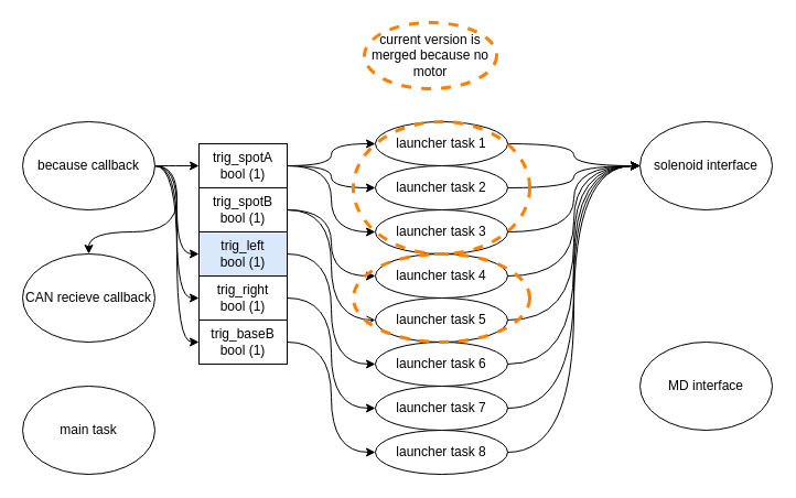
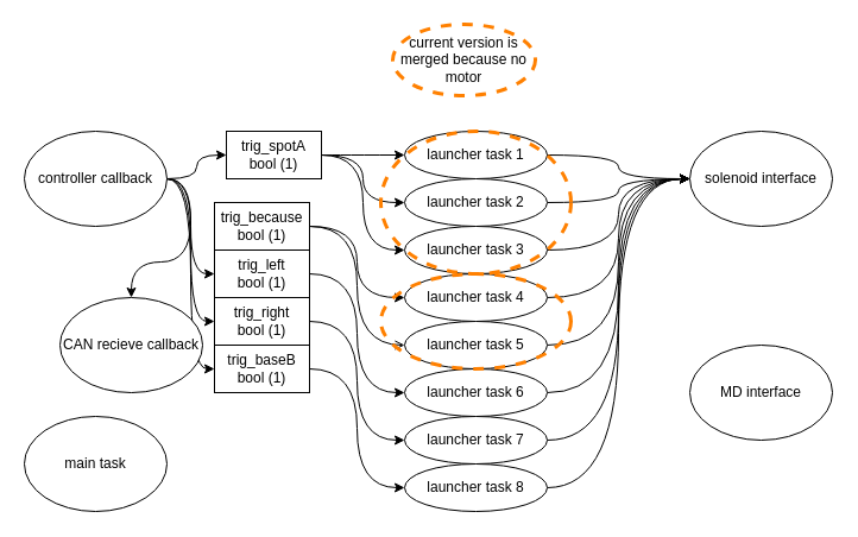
  <mxCell id="0" />
  <mxCell id="1" parent="0" />
  <mxCell id="2" value="main task" style="ellipse;whiteSpace=wrap;html=1;" vertex="1" parent="1"><mxGeometry x="20" y="350" width="120" height="80" as="geometry" /></mxCell>
  <mxCell id="3" style="edgeStyle=orthogonalEdgeStyle;curved=1;rounded=0;orthogonalLoop=1;jettySize=auto;html=1;exitX=1;exitY=0.5;exitDx=0;exitDy=0;entryX=0;entryY=0.5;entryDx=0;entryDy=0;" edge="1" parent="1" source="8" target="29"><mxGeometry relative="1" as="geometry" /></mxCell>
  <mxCell id="4" style="edgeStyle=orthogonalEdgeStyle;curved=1;rounded=0;orthogonalLoop=1;jettySize=auto;html=1;exitX=1;exitY=0.5;exitDx=0;exitDy=0;" edge="1" parent="1" source="8" target="9"><mxGeometry relative="1" as="geometry" /></mxCell>
  <mxCell id="5" style="edgeStyle=orthogonalEdgeStyle;curved=1;rounded=0;orthogonalLoop=1;jettySize=auto;html=1;exitX=1;exitY=0.5;exitDx=0;exitDy=0;entryX=0;entryY=0.5;entryDx=0;entryDy=0;" edge="1" parent="1" source="8" target="34"><mxGeometry relative="1" as="geometry" /></mxCell>
  <mxCell id="6" style="edgeStyle=orthogonalEdgeStyle;curved=1;rounded=0;orthogonalLoop=1;jettySize=auto;html=1;exitX=1;exitY=0.5;exitDx=0;exitDy=0;entryX=0;entryY=0.5;entryDx=0;entryDy=0;" edge="1" parent="1" source="8" target="36"><mxGeometry relative="1" as="geometry" /></mxCell>
  <mxCell id="7" style="edgeStyle=orthogonalEdgeStyle;curved=1;rounded=0;orthogonalLoop=1;jettySize=auto;html=1;entryX=0;entryY=0.5;entryDx=0;entryDy=0;" edge="1" parent="1" source="8" target="38"><mxGeometry relative="1" as="geometry" /></mxCell>
- <mxCell id="8" value="because callback" style="ellipse;whiteSpace=wrap;html=1;" vertex="1" parent="1"><mxGeometry x="20" y="110" width="120" height="80" as="geometry" /></mxCell>
- <mxCell id="9" value="CAN recieve callback" style="ellipse;whiteSpace=wrap;html=1;" vertex="1" parent="1"><mxGeometry x="20" y="230" width="120" height="80" as="geometry" /></mxCell>
+ <mxCell id="8" value="controller callback" style="ellipse;whiteSpace=wrap;html=1;" vertex="1" parent="1"><mxGeometry x="20" y="110" width="120" height="80" as="geometry" /></mxCell>
+ <mxCell id="9" value="CAN recieve callback" style="ellipse;whiteSpace=wrap;html=1;" vertex="1" parent="1"><mxGeometry x="50" y="250" width="120" height="80" as="geometry" /></mxCell>
  <mxCell id="10" style="edgeStyle=orthogonalEdgeStyle;curved=1;rounded=0;orthogonalLoop=1;jettySize=auto;html=1;exitX=1;exitY=0.5;exitDx=0;exitDy=0;entryX=0;entryY=0.5;entryDx=0;entryDy=0;" edge="1" parent="1" source="11" target="24"><mxGeometry relative="1" as="geometry" /></mxCell>
  <mxCell id="11" value="launcher task 1" style="ellipse;whiteSpace=wrap;html=1;" vertex="1" parent="1"><mxGeometry x="340" y="110" width="120" height="40" as="geometry" /></mxCell>
  <mxCell id="12" style="edgeStyle=orthogonalEdgeStyle;curved=1;rounded=0;orthogonalLoop=1;jettySize=auto;html=1;exitX=1;exitY=0.5;exitDx=0;exitDy=0;" edge="1" parent="1" source="13"><mxGeometry relative="1" as="geometry"><mxPoint x="580" y="150" as="targetPoint" /></mxGeometry></mxCell>
  <mxCell id="13" value="launcher task 2&lt;span style=&quot;color: rgba(0, 0, 0, 0); font-family: monospace; font-size: 0px; text-align: start;&quot;&gt;%3CmxGraphModel%3E%3Croot%3E%3CmxCell%20id%3D%220%22%2F%3E%3CmxCell%20id%3D%221%22%20parent%3D%220%22%2F%3E%3CmxCell%20id%3D%222%22%20value%3D%22launcher%20task%201%22%20style%3D%22ellipse%3BwhiteSpace%3Dwrap%3Bhtml%3D1%3B%22%20vertex%3D%221%22%20parent%3D%221%22%3E%3CmxGeometry%20x%3D%22390%22%20y%3D%22280%22%20width%3D%22120%22%20height%3D%2240%22%20as%3D%22geometry%22%2F%3E%3C%2FmxCell%3E%3C%2Froot%3E%3C%2FmxGraphModel%3E&lt;/span&gt;" style="ellipse;whiteSpace=wrap;html=1;" vertex="1" parent="1"><mxGeometry x="340" y="150" width="120" height="40" as="geometry" /></mxCell>
  <mxCell id="14" style="edgeStyle=orthogonalEdgeStyle;curved=1;rounded=0;orthogonalLoop=1;jettySize=auto;html=1;exitX=1;exitY=0.5;exitDx=0;exitDy=0;entryX=0;entryY=0.5;entryDx=0;entryDy=0;" edge="1" parent="1" source="15" target="24"><mxGeometry relative="1" as="geometry" /></mxCell>
  <mxCell id="15" value="launcher task 3" style="ellipse;whiteSpace=wrap;html=1;" vertex="1" parent="1"><mxGeometry x="340" y="190" width="120" height="40" as="geometry" /></mxCell>
  <mxCell id="16" style="edgeStyle=orthogonalEdgeStyle;curved=1;rounded=0;orthogonalLoop=1;jettySize=auto;html=1;exitX=1;exitY=0.5;exitDx=0;exitDy=0;entryX=0;entryY=0.5;entryDx=0;entryDy=0;" edge="1" parent="1" source="17" target="24"><mxGeometry relative="1" as="geometry" /></mxCell>
  <mxCell id="17" value="launcher task 4" style="ellipse;whiteSpace=wrap;html=1;" vertex="1" parent="1"><mxGeometry x="340" y="230" width="120" height="40" as="geometry" /></mxCell>
  <mxCell id="18" style="edgeStyle=orthogonalEdgeStyle;curved=1;rounded=0;orthogonalLoop=1;jettySize=auto;html=1;entryX=0;entryY=0.5;entryDx=0;entryDy=0;" edge="1" parent="1" source="19" target="24"><mxGeometry relative="1" as="geometry" /></mxCell>
  <mxCell id="19" value="launcher task 6" style="ellipse;whiteSpace=wrap;html=1;" vertex="1" parent="1"><mxGeometry x="340" y="310" width="120" height="40" as="geometry" /></mxCell>
  <mxCell id="20" style="edgeStyle=orthogonalEdgeStyle;curved=1;rounded=0;orthogonalLoop=1;jettySize=auto;html=1;entryX=0;entryY=0.5;entryDx=0;entryDy=0;" edge="1" parent="1" source="21" target="24"><mxGeometry relative="1" as="geometry" /></mxCell>
  <mxCell id="21" value="launcher task 7" style="ellipse;whiteSpace=wrap;html=1;" vertex="1" parent="1"><mxGeometry x="340" y="350" width="120" height="40" as="geometry" /></mxCell>
  <mxCell id="22" style="edgeStyle=orthogonalEdgeStyle;curved=1;rounded=0;orthogonalLoop=1;jettySize=auto;html=1;exitX=1;exitY=0.5;exitDx=0;exitDy=0;entryX=0;entryY=0.5;entryDx=0;entryDy=0;" edge="1" parent="1" source="23" target="24"><mxGeometry relative="1" as="geometry" /></mxCell>
  <mxCell id="23" value="launcher task 5" style="ellipse;whiteSpace=wrap;html=1;" vertex="1" parent="1"><mxGeometry x="340" y="270" width="120" height="40" as="geometry" /></mxCell>
  <mxCell id="24" value="solenoid interface" style="ellipse;whiteSpace=wrap;html=1;" vertex="1" parent="1"><mxGeometry x="580" y="110" width="120" height="80" as="geometry" /></mxCell>
- <mxCell id="25" value="MD interface" style="ellipse;whiteSpace=wrap;html=1;" vertex="1" parent="1"><mxGeometry x="580" y="310" width="120" height="80" as="geometry" /></mxCell>
+ <mxCell id="25" value="MD interface" style="ellipse;whiteSpace=wrap;html=1;" vertex="1" parent="1"><mxGeometry x="580" y="290" width="120" height="80" as="geometry" /></mxCell>
  <mxCell id="26" style="edgeStyle=orthogonalEdgeStyle;curved=1;rounded=0;orthogonalLoop=1;jettySize=auto;html=1;exitX=1;exitY=0.5;exitDx=0;exitDy=0;" edge="1" parent="1" source="29" target="11"><mxGeometry relative="1" as="geometry" /></mxCell>
  <mxCell id="27" style="edgeStyle=orthogonalEdgeStyle;curved=1;rounded=0;orthogonalLoop=1;jettySize=auto;html=1;exitX=1;exitY=0.5;exitDx=0;exitDy=0;entryX=0;entryY=0.5;entryDx=0;entryDy=0;" edge="1" parent="1" source="29" target="13"><mxGeometry relative="1" as="geometry" /></mxCell>
  <mxCell id="28" style="edgeStyle=orthogonalEdgeStyle;curved=1;rounded=0;orthogonalLoop=1;jettySize=auto;html=1;exitX=1;exitY=0.5;exitDx=0;exitDy=0;entryX=0;entryY=0.5;entryDx=0;entryDy=0;" edge="1" parent="1" source="29" target="15"><mxGeometry relative="1" as="geometry" /></mxCell>
- <mxCell id="29" value="trig_spotA&lt;br&gt;bool (1)" style="rounded=0;whiteSpace=wrap;html=1;" vertex="1" parent="1"><mxGeometry x="180" y="130" width="80" height="40" as="geometry" /></mxCell>
+ <mxCell id="29" value="trig_spotA&lt;br&gt;bool (1)" style="rounded=0;whiteSpace=wrap;html=1;" vertex="1" parent="1"><mxGeometry x="190" y="110" width="80" height="40" as="geometry" /></mxCell>
  <mxCell id="30" style="edgeStyle=orthogonalEdgeStyle;curved=1;rounded=0;orthogonalLoop=1;jettySize=auto;html=1;exitX=1;exitY=0.5;exitDx=0;exitDy=0;entryX=0;entryY=0.5;entryDx=0;entryDy=0;" edge="1" parent="1" source="32" target="17"><mxGeometry relative="1" as="geometry" /></mxCell>
  <mxCell id="31" style="edgeStyle=orthogonalEdgeStyle;curved=1;rounded=0;orthogonalLoop=1;jettySize=auto;html=1;exitX=1;exitY=0.5;exitDx=0;exitDy=0;entryX=0;entryY=0.5;entryDx=0;entryDy=0;endArrow=open;" edge="1" parent="1" source="32" target="23"><mxGeometry relative="1" as="geometry" /></mxCell>
- <mxCell id="32" value="trig_spotB&lt;br&gt;bool (1)" style="rounded=0;whiteSpace=wrap;html=1;" vertex="1" parent="1"><mxGeometry x="180" y="170" width="80" height="40" as="geometry" /></mxCell>
+ <mxCell id="32" value="trig_because&lt;br&gt;bool (1)" style="rounded=0;whiteSpace=wrap;html=1;" vertex="1" parent="1"><mxGeometry x="180" y="170" width="80" height="40" as="geometry" /></mxCell>
  <mxCell id="33" style="edgeStyle=orthogonalEdgeStyle;curved=1;rounded=0;orthogonalLoop=1;jettySize=auto;html=1;exitX=1;exitY=0.5;exitDx=0;exitDy=0;entryX=0;entryY=0.5;entryDx=0;entryDy=0;" edge="1" parent="1" source="34" target="19"><mxGeometry relative="1" as="geometry" /></mxCell>
- <mxCell id="34" value="trig_left&lt;br&gt;bool (1)" style="rounded=0;whiteSpace=wrap;html=1;fillColor=#dae8fc;" vertex="1" parent="1"><mxGeometry x="180" y="210" width="80" height="40" as="geometry" /></mxCell>
+ <mxCell id="34" value="trig_left&lt;br&gt;bool (1)" style="rounded=0;whiteSpace=wrap;html=1;" vertex="1" parent="1"><mxGeometry x="180" y="210" width="80" height="40" as="geometry" /></mxCell>
  <mxCell id="35" style="edgeStyle=orthogonalEdgeStyle;curved=1;rounded=0;orthogonalLoop=1;jettySize=auto;html=1;exitX=1;exitY=0.5;exitDx=0;exitDy=0;entryX=0;entryY=0.5;entryDx=0;entryDy=0;" edge="1" parent="1" source="36" target="21"><mxGeometry relative="1" as="geometry" /></mxCell>
  <mxCell id="36" value="trig_right&lt;br&gt;bool (1)" style="rounded=0;whiteSpace=wrap;html=1;" vertex="1" parent="1"><mxGeometry x="180" y="250" width="80" height="40" as="geometry" /></mxCell>
  <mxCell id="37" style="edgeStyle=orthogonalEdgeStyle;curved=1;rounded=0;orthogonalLoop=1;jettySize=auto;html=1;entryX=0;entryY=0.5;entryDx=0;entryDy=0;" edge="1" parent="1" source="38" target="40"><mxGeometry relative="1" as="geometry" /></mxCell>
  <mxCell id="38" value="trig_baseB&lt;br&gt;bool (1)" style="rounded=0;whiteSpace=wrap;html=1;" vertex="1" parent="1"><mxGeometry x="180" y="290" width="80" height="40" as="geometry" /></mxCell>
  <mxCell id="39" style="edgeStyle=orthogonalEdgeStyle;curved=1;rounded=0;orthogonalLoop=1;jettySize=auto;html=1;entryX=0;entryY=0.5;entryDx=0;entryDy=0;" edge="1" parent="1" source="40" target="24"><mxGeometry relative="1" as="geometry" /></mxCell>
  <mxCell id="40" value="launcher task 8" style="ellipse;whiteSpace=wrap;html=1;" vertex="1" parent="1"><mxGeometry x="340" y="390" width="120" height="40" as="geometry" /></mxCell>
  <mxCell id="41" value="" style="ellipse;whiteSpace=wrap;html=1;dashed=1;fillColor=none;strokeColor=#FF8000;strokeWidth=3;" vertex="1" parent="1"><mxGeometry x="320" y="110" width="160" height="120" as="geometry" /></mxCell>
  <mxCell id="42" value="" style="ellipse;whiteSpace=wrap;html=1;dashed=1;fillColor=none;strokeColor=#FF8000;strokeWidth=3;" vertex="1" parent="1"><mxGeometry x="320" y="230" width="160" height="80" as="geometry" /></mxCell>
  <mxCell id="43" value="current version is merged because no motor" style="ellipse;whiteSpace=wrap;html=1;dashed=1;fillColor=none;strokeColor=#FF8000;strokeWidth=3;" vertex="1" parent="1"><mxGeometry x="330" y="20" width="120" height="60" as="geometry" /></mxCell>
